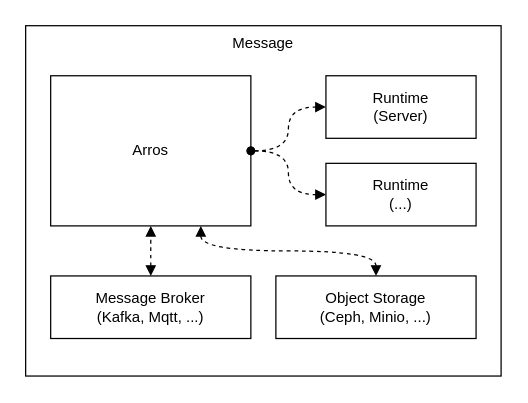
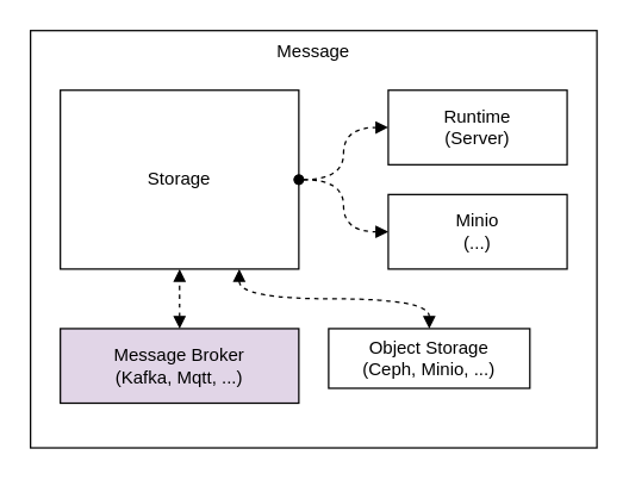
  <mxCell id="0" />
  <mxCell id="1" parent="0" />
  <mxCell id="2" value="Message" style="rounded=0;whiteSpace=wrap;html=1;verticalAlign=top;align=center;" parent="1" vertex="1"><mxGeometry x="20" y="20" width="380" height="280" as="geometry" /></mxCell>
- <mxCell id="3" value="Arros" style="rounded=0;whiteSpace=wrap;html=1;" parent="1" vertex="1"><mxGeometry x="40" y="60" width="160" height="120" as="geometry" /></mxCell>
+ <mxCell id="3" value="Storage" style="rounded=0;whiteSpace=wrap;html=1;" parent="1" vertex="1"><mxGeometry x="40" y="60" width="160" height="120" as="geometry" /></mxCell>
  <mxCell id="4" value="Runtime&lt;div&gt;(Server)&lt;/div&gt;" style="rounded=0;whiteSpace=wrap;html=1;" parent="1" vertex="1"><mxGeometry x="260" y="60" width="120" height="50" as="geometry" /></mxCell>
- <mxCell id="5" value="Runtime&lt;div&gt;(...)&lt;/div&gt;" style="rounded=0;whiteSpace=wrap;html=1;" parent="1" vertex="1"><mxGeometry x="260" y="130" width="120" height="50" as="geometry" /></mxCell>
+ <mxCell id="5" value="Minio&lt;div&gt;(...)&lt;/div&gt;" style="rounded=0;whiteSpace=wrap;html=1;" parent="1" vertex="1"><mxGeometry x="260" y="130" width="120" height="50" as="geometry" /></mxCell>
  <mxCell id="6" value="" style="endArrow=block;html=1;rounded=0;edgeStyle=orthogonalEdgeStyle;entryX=0;entryY=0.5;entryDx=0;entryDy=0;curved=1;dashed=1;endFill=1;startArrow=oval;startFill=1;" parent="1" source="3" target="4" edge="1"><mxGeometry width="50" height="50" relative="1" as="geometry"><mxPoint x="390" y="330" as="sourcePoint" /><mxPoint x="440" y="280" as="targetPoint" /></mxGeometry></mxCell>
  <mxCell id="7" value="" style="endArrow=block;html=1;rounded=0;edgeStyle=orthogonalEdgeStyle;entryX=0;entryY=0.5;entryDx=0;entryDy=0;curved=1;dashed=1;endFill=1;exitX=1;exitY=0.5;exitDx=0;exitDy=0;startArrow=oval;startFill=1;" parent="1" source="3" target="5" edge="1"><mxGeometry width="50" height="50" relative="1" as="geometry"><mxPoint x="210" y="130" as="sourcePoint" /><mxPoint x="250" y="95" as="targetPoint" /></mxGeometry></mxCell>
- <mxCell id="8" value="Message Broker&lt;div&gt;(Kafka, Mqtt, ...)&lt;/div&gt;" style="rounded=0;whiteSpace=wrap;html=1;" parent="1" vertex="1"><mxGeometry x="40" y="220" width="160" height="50" as="geometry" /></mxCell>
- <mxCell id="9" value="Object Storage&lt;div&gt;(Ceph, Minio, ...)&lt;/div&gt;" style="rounded=0;whiteSpace=wrap;html=1;" parent="1" vertex="1"><mxGeometry x="220" y="220" width="160" height="50" as="geometry" /></mxCell>
+ <mxCell id="8" value="Message Broker&lt;div&gt;(Kafka, Mqtt, ...)&lt;/div&gt;" style="rounded=0;whiteSpace=wrap;html=1;fillColor=#e1d5e7;" parent="1" vertex="1"><mxGeometry x="40" y="220" width="160" height="50" as="geometry" /></mxCell>
+ <mxCell id="9" value="Object Storage&lt;div&gt;(Ceph, Minio, ...)&lt;/div&gt;" style="rounded=0;whiteSpace=wrap;html=1;" parent="1" vertex="1"><mxGeometry x="220" y="220" width="135" height="40" as="geometry" /></mxCell>
  <mxCell id="10" value="" style="endArrow=block;html=1;rounded=0;edgeStyle=orthogonalEdgeStyle;entryX=0.5;entryY=1;entryDx=0;entryDy=0;curved=1;dashed=1;endFill=1;exitX=0.5;exitY=0;exitDx=0;exitDy=0;startArrow=block;startFill=1;" parent="1" source="8" target="3" edge="1"><mxGeometry width="50" height="50" relative="1" as="geometry"><mxPoint x="210" y="130" as="sourcePoint" /><mxPoint x="270" y="165" as="targetPoint" /></mxGeometry></mxCell>
  <mxCell id="11" value="" style="endArrow=block;html=1;rounded=0;edgeStyle=orthogonalEdgeStyle;entryX=0.5;entryY=0;entryDx=0;entryDy=0;curved=1;dashed=1;endFill=1;exitX=0.75;exitY=1;exitDx=0;exitDy=0;startArrow=block;startFill=1;" parent="1" source="3" target="9" edge="1"><mxGeometry width="50" height="50" relative="1" as="geometry"><mxPoint x="130" y="230" as="sourcePoint" /><mxPoint x="130" y="190" as="targetPoint" /></mxGeometry></mxCell>
